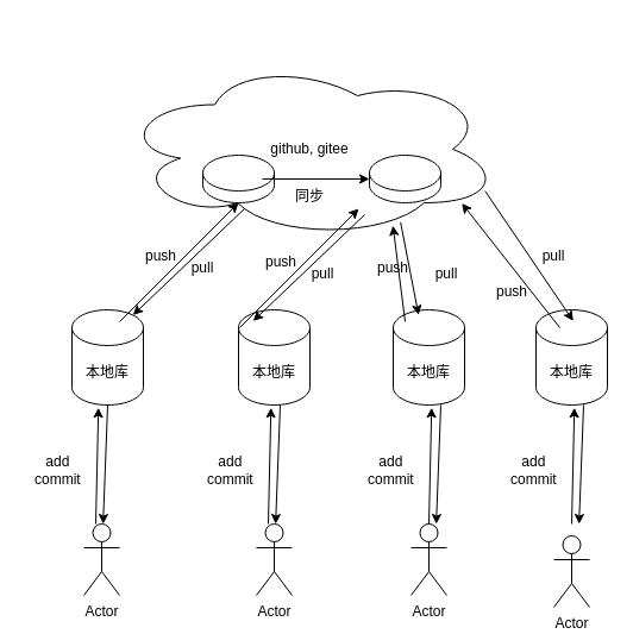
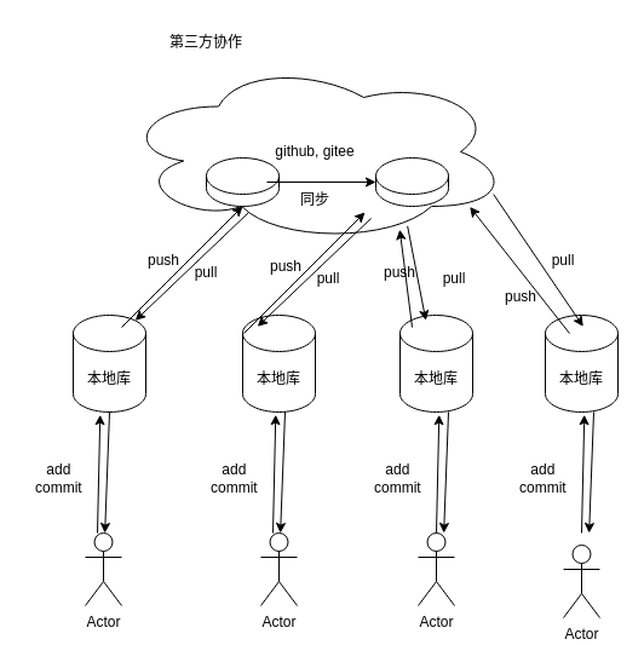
  <mxCell id="0" />
  <mxCell id="1" parent="0" />
  <mxCell id="2" value="github, gitee" style="ellipse;shape=cloud;whiteSpace=wrap;html=1;" vertex="1" parent="1"><mxGeometry x="100" y="50" width="320" height="150" as="geometry" /></mxCell>
  <mxCell id="3" value="" style="shape=cylinder3;whiteSpace=wrap;html=1;boundedLbl=1;backgroundOutline=1;size=15;" vertex="1" parent="1"><mxGeometry x="170" y="130" width="60" height="40" as="geometry" /></mxCell>
  <mxCell id="4" value="" style="shape=cylinder3;whiteSpace=wrap;html=1;boundedLbl=1;backgroundOutline=1;size=15;" vertex="1" parent="1"><mxGeometry x="310" y="130" width="60" height="40" as="geometry" /></mxCell>
  <mxCell id="5" value="本地库" style="shape=cylinder3;whiteSpace=wrap;html=1;boundedLbl=1;backgroundOutline=1;size=15;" vertex="1" parent="1"><mxGeometry x="60" y="260" width="60" height="80" as="geometry" /></mxCell>
  <mxCell id="6" value="本地库" style="shape=cylinder3;whiteSpace=wrap;html=1;boundedLbl=1;backgroundOutline=1;size=15;" vertex="1" parent="1"><mxGeometry x="200" y="260" width="60" height="80" as="geometry" /></mxCell>
  <mxCell id="7" value="本地库" style="shape=cylinder3;whiteSpace=wrap;html=1;boundedLbl=1;backgroundOutline=1;size=15;" vertex="1" parent="1"><mxGeometry x="330" y="260" width="60" height="80" as="geometry" /></mxCell>
  <mxCell id="8" value="本地库" style="shape=cylinder3;whiteSpace=wrap;html=1;boundedLbl=1;backgroundOutline=1;size=15;" vertex="1" parent="1"><mxGeometry x="450" y="260" width="60" height="80" as="geometry" /></mxCell>
  <mxCell id="9" value="Actor" style="shape=umlActor;verticalLabelPosition=bottom;verticalAlign=top;html=1;outlineConnect=0;" vertex="1" parent="1"><mxGeometry x="70" y="440" width="30" height="60" as="geometry" /></mxCell>
  <mxCell id="10" value="Actor" style="shape=umlActor;verticalLabelPosition=bottom;verticalAlign=top;html=1;outlineConnect=0;" vertex="1" parent="1"><mxGeometry x="215" y="440" width="30" height="60" as="geometry" /></mxCell>
  <mxCell id="11" value="Actor" style="shape=umlActor;verticalLabelPosition=bottom;verticalAlign=top;html=1;outlineConnect=0;" vertex="1" parent="1"><mxGeometry x="345" y="440" width="30" height="60" as="geometry" /></mxCell>
  <mxCell id="12" value="Actor" style="shape=umlActor;verticalLabelPosition=bottom;verticalAlign=top;html=1;outlineConnect=0;" vertex="1" parent="1"><mxGeometry x="465" y="450" width="30" height="60" as="geometry" /></mxCell>
  <mxCell id="13" value="" style="endArrow=classic;html=1;rounded=0;entryX=0.371;entryY=1.028;entryDx=0;entryDy=0;entryPerimeter=0;" edge="1" parent="1" target="5"><mxGeometry width="50" height="50" relative="1" as="geometry"><mxPoint x="80" y="440" as="sourcePoint" /><mxPoint x="130" y="390" as="targetPoint" /></mxGeometry></mxCell>
  <mxCell id="14" value="" style="endArrow=classic;html=1;rounded=0;entryX=0.5;entryY=1;entryDx=0;entryDy=0;entryPerimeter=0;" edge="1" parent="1" target="3"><mxGeometry width="50" height="50" relative="1" as="geometry"><mxPoint x="100" y="270" as="sourcePoint" /><mxPoint x="150" y="220" as="targetPoint" /></mxGeometry></mxCell>
+ <mxCell id="15" value="第三方协作" style="text;html=1;strokeColor=none;fillColor=none;align=center;verticalAlign=middle;whiteSpace=wrap;rounded=0;" vertex="1" parent="1"><mxGeometry x="120" y="20" width="100" height="30" as="geometry" /></mxCell>
  <mxCell id="16" value="" style="endArrow=classic;html=1;rounded=0;" edge="1" parent="1" target="4"><mxGeometry width="50" height="50" relative="1" as="geometry"><mxPoint x="220" y="150" as="sourcePoint" /><mxPoint x="270" y="100" as="targetPoint" /></mxGeometry></mxCell>
  <mxCell id="17" value="同步" style="text;html=1;strokeColor=none;fillColor=none;align=center;verticalAlign=middle;whiteSpace=wrap;rounded=0;" vertex="1" parent="1"><mxGeometry x="230" y="150" width="60" height="30" as="geometry" /></mxCell>
  <mxCell id="18" value="add&amp;nbsp;&lt;br&gt;commit&amp;nbsp;" style="text;html=1;strokeColor=none;fillColor=none;align=center;verticalAlign=middle;whiteSpace=wrap;rounded=0;" vertex="1" parent="1"><mxGeometry x="20" y="380" width="60" height="30" as="geometry" /></mxCell>
  <mxCell id="19" value="" style="endArrow=classic;html=1;rounded=0;" edge="1" parent="1" target="9"><mxGeometry width="50" height="50" relative="1" as="geometry"><mxPoint x="90" y="340" as="sourcePoint" /><mxPoint x="140" y="290" as="targetPoint" /></mxGeometry></mxCell>
  <mxCell id="20" value="" style="endArrow=classic;html=1;rounded=0;entryX=0.371;entryY=1.028;entryDx=0;entryDy=0;entryPerimeter=0;" edge="1" parent="1"><mxGeometry width="50" height="50" relative="1" as="geometry"><mxPoint x="225" y="440" as="sourcePoint" /><mxPoint x="227.26" y="342.24" as="targetPoint" /></mxGeometry></mxCell>
  <mxCell id="21" value="add&amp;nbsp;&lt;br&gt;commit&amp;nbsp;" style="text;html=1;strokeColor=none;fillColor=none;align=center;verticalAlign=middle;whiteSpace=wrap;rounded=0;" vertex="1" parent="1"><mxGeometry x="165" y="380" width="60" height="30" as="geometry" /></mxCell>
  <mxCell id="22" value="" style="endArrow=classic;html=1;rounded=0;" edge="1" parent="1"><mxGeometry width="50" height="50" relative="1" as="geometry"><mxPoint x="235" y="340" as="sourcePoint" /><mxPoint x="231.154" y="440" as="targetPoint" /></mxGeometry></mxCell>
  <mxCell id="23" value="" style="endArrow=classic;html=1;rounded=0;entryX=0.371;entryY=1.028;entryDx=0;entryDy=0;entryPerimeter=0;" edge="1" parent="1"><mxGeometry width="50" height="50" relative="1" as="geometry"><mxPoint x="360" y="440" as="sourcePoint" /><mxPoint x="362.26" y="342.24" as="targetPoint" /></mxGeometry></mxCell>
  <mxCell id="24" value="add&amp;nbsp;&lt;br&gt;commit&amp;nbsp;" style="text;html=1;strokeColor=none;fillColor=none;align=center;verticalAlign=middle;whiteSpace=wrap;rounded=0;" vertex="1" parent="1"><mxGeometry x="300" y="380" width="60" height="30" as="geometry" /></mxCell>
  <mxCell id="25" value="" style="endArrow=classic;html=1;rounded=0;" edge="1" parent="1"><mxGeometry width="50" height="50" relative="1" as="geometry"><mxPoint x="370" y="340" as="sourcePoint" /><mxPoint x="366.154" y="440" as="targetPoint" /></mxGeometry></mxCell>
  <mxCell id="26" value="" style="endArrow=classic;html=1;rounded=0;entryX=0.371;entryY=1.028;entryDx=0;entryDy=0;entryPerimeter=0;" edge="1" parent="1"><mxGeometry width="50" height="50" relative="1" as="geometry"><mxPoint x="480" y="440" as="sourcePoint" /><mxPoint x="482.26" y="342.24" as="targetPoint" /></mxGeometry></mxCell>
  <mxCell id="27" value="add&amp;nbsp;&lt;br&gt;commit&amp;nbsp;" style="text;html=1;strokeColor=none;fillColor=none;align=center;verticalAlign=middle;whiteSpace=wrap;rounded=0;" vertex="1" parent="1"><mxGeometry x="420" y="380" width="60" height="30" as="geometry" /></mxCell>
  <mxCell id="28" value="" style="endArrow=classic;html=1;rounded=0;" edge="1" parent="1"><mxGeometry width="50" height="50" relative="1" as="geometry"><mxPoint x="490" y="340" as="sourcePoint" /><mxPoint x="486.154" y="440" as="targetPoint" /></mxGeometry></mxCell>
  <mxCell id="29" value="push" style="text;html=1;strokeColor=none;fillColor=none;align=center;verticalAlign=middle;whiteSpace=wrap;rounded=0;" vertex="1" parent="1"><mxGeometry x="105" y="200" width="60" height="30" as="geometry" /></mxCell>
  <mxCell id="30" value="" style="endArrow=classic;html=1;rounded=0;entryX=0.855;entryY=0;entryDx=0;entryDy=4.35;entryPerimeter=0;" edge="1" parent="1" target="5"><mxGeometry width="50" height="50" relative="1" as="geometry"><mxPoint x="205" y="175" as="sourcePoint" /><mxPoint x="255" y="125" as="targetPoint" /></mxGeometry></mxCell>
  <mxCell id="31" value="pull" style="text;html=1;strokeColor=none;fillColor=none;align=center;verticalAlign=middle;whiteSpace=wrap;rounded=0;" vertex="1" parent="1"><mxGeometry x="140" y="210" width="60" height="30" as="geometry" /></mxCell>
  <mxCell id="32" value="" style="endArrow=classic;html=1;rounded=0;entryX=0.5;entryY=1;entryDx=0;entryDy=0;entryPerimeter=0;" edge="1" parent="1"><mxGeometry width="50" height="50" relative="1" as="geometry"><mxPoint x="201" y="275" as="sourcePoint" /><mxPoint x="301" y="175" as="targetPoint" /></mxGeometry></mxCell>
  <mxCell id="33" value="push" style="text;html=1;strokeColor=none;fillColor=none;align=center;verticalAlign=middle;whiteSpace=wrap;rounded=0;" vertex="1" parent="1"><mxGeometry x="206" y="205" width="60" height="30" as="geometry" /></mxCell>
  <mxCell id="34" value="" style="endArrow=classic;html=1;rounded=0;entryX=0.855;entryY=0;entryDx=0;entryDy=4.35;entryPerimeter=0;" edge="1" parent="1"><mxGeometry width="50" height="50" relative="1" as="geometry"><mxPoint x="306" y="180" as="sourcePoint" /><mxPoint x="212.3" y="269.35" as="targetPoint" /></mxGeometry></mxCell>
  <mxCell id="35" value="pull" style="text;html=1;strokeColor=none;fillColor=none;align=center;verticalAlign=middle;whiteSpace=wrap;rounded=0;" vertex="1" parent="1"><mxGeometry x="241" y="215" width="60" height="30" as="geometry" /></mxCell>
  <mxCell id="36" value="" style="endArrow=classic;html=1;rounded=0;entryX=0.718;entryY=0.928;entryDx=0;entryDy=0;entryPerimeter=0;" edge="1" parent="1" target="2"><mxGeometry width="50" height="50" relative="1" as="geometry"><mxPoint x="340" y="270" as="sourcePoint" /><mxPoint x="440" y="170" as="targetPoint" /></mxGeometry></mxCell>
  <mxCell id="37" value="push" style="text;html=1;strokeColor=none;fillColor=none;align=center;verticalAlign=middle;whiteSpace=wrap;rounded=0;" vertex="1" parent="1"><mxGeometry x="300" y="210" width="60" height="30" as="geometry" /></mxCell>
  <mxCell id="38" value="" style="endArrow=classic;html=1;rounded=0;entryX=0.855;entryY=0;entryDx=0;entryDy=4.35;entryPerimeter=0;exitX=0.738;exitY=0.909;exitDx=0;exitDy=0;exitPerimeter=0;" edge="1" parent="1" source="2"><mxGeometry width="50" height="50" relative="1" as="geometry"><mxPoint x="445" y="175" as="sourcePoint" /><mxPoint x="351.3" y="264.35" as="targetPoint" /></mxGeometry></mxCell>
  <mxCell id="39" value="pull" style="text;html=1;strokeColor=none;fillColor=none;align=center;verticalAlign=middle;whiteSpace=wrap;rounded=0;" vertex="1" parent="1"><mxGeometry x="345" y="215" width="60" height="30" as="geometry" /></mxCell>
  <mxCell id="40" value="" style="endArrow=classic;html=1;rounded=0;entryX=0.899;entryY=0.803;entryDx=0;entryDy=0;entryPerimeter=0;" edge="1" parent="1" target="2"><mxGeometry width="50" height="50" relative="1" as="geometry"><mxPoint x="470" y="275" as="sourcePoint" /><mxPoint x="570" y="175" as="targetPoint" /></mxGeometry></mxCell>
  <mxCell id="41" value="push" style="text;html=1;strokeColor=none;fillColor=none;align=center;verticalAlign=middle;whiteSpace=wrap;rounded=0;" vertex="1" parent="1"><mxGeometry x="400" y="230" width="60" height="30" as="geometry" /></mxCell>
  <mxCell id="42" value="" style="endArrow=classic;html=1;rounded=0;entryX=0.855;entryY=0;entryDx=0;entryDy=4.35;entryPerimeter=0;exitX=0.96;exitY=0.734;exitDx=0;exitDy=0;exitPerimeter=0;" edge="1" parent="1" source="2"><mxGeometry width="50" height="50" relative="1" as="geometry"><mxPoint x="575" y="180" as="sourcePoint" /><mxPoint x="481.3" y="269.35" as="targetPoint" /></mxGeometry></mxCell>
  <mxCell id="43" value="pull" style="text;html=1;strokeColor=none;fillColor=none;align=center;verticalAlign=middle;whiteSpace=wrap;rounded=0;" vertex="1" parent="1"><mxGeometry x="435" y="200" width="60" height="30" as="geometry" /></mxCell>
